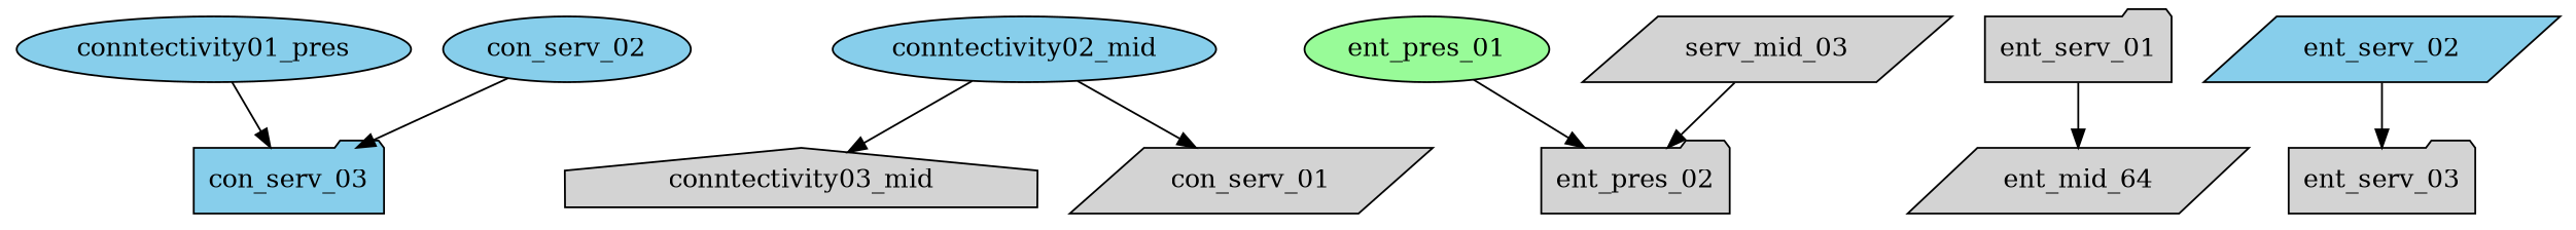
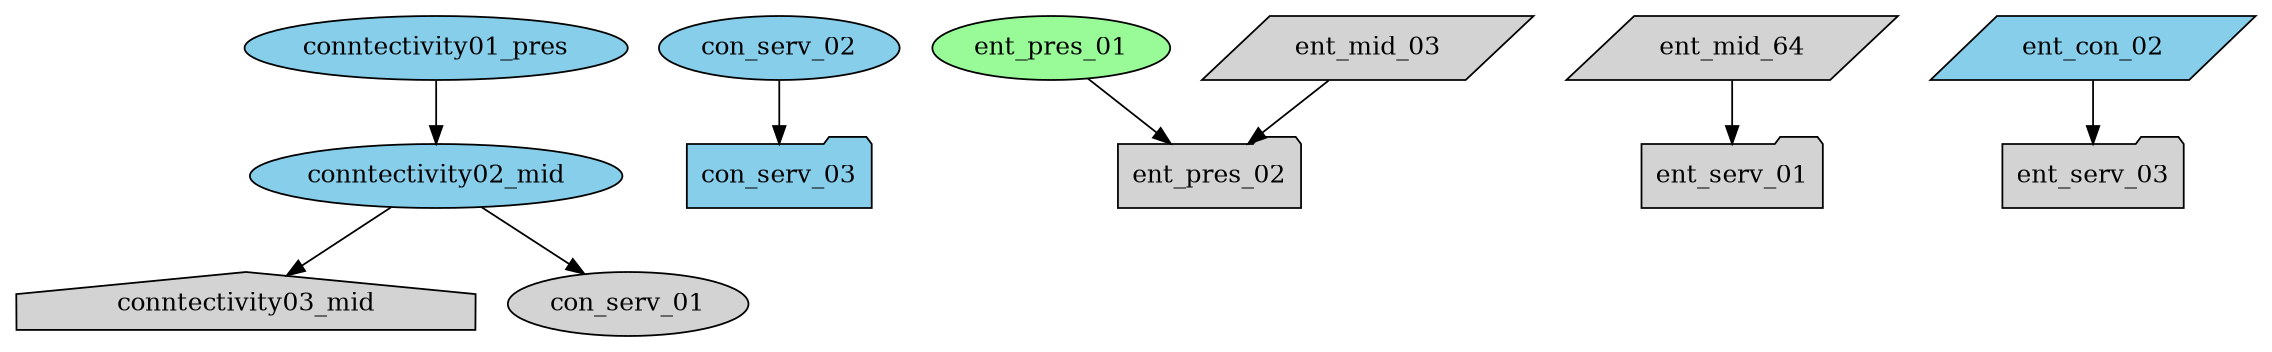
  digraph {
    node [fillcolor=lightgrey shape=ellipse style=filled]
    conntectivity01_pres [fillcolor=skyblue]
    conntectivity02_mid [fillcolor=skyblue]
    conntectivity03_mid [shape=house]
-   con_serv_01 [shape=parallelogram]
+   con_serv_01
    con_serv_02 [fillcolor=skyblue]
    con_serv_03 [fillcolor=skyblue shape=folder]
    ent_pres_01 [fillcolor=palegreen]
    n8 [label=ent_pres_02 shape=folder]
-   ent_mid_03 [shape=parallelogram label=serv_mid_03]
+   ent_mid_03 [shape=parallelogram]
    n10 [label=ent_mid_64 shape=parallelogram]
    ent_serv_01 [shape=folder]
-   ent_serv_02 [fillcolor=skyblue shape=parallelogram]
+   ent_serv_02 [fillcolor=skyblue shape=parallelogram label=ent_con_02]
    ent_serv_03 [shape=folder]
-   conntectivity01_pres -> con_serv_03
+   conntectivity01_pres -> conntectivity02_mid
    conntectivity02_mid -> conntectivity03_mid
    conntectivity02_mid -> con_serv_01
    con_serv_02 -> con_serv_03
    ent_pres_01 -> n8
    ent_mid_03 -> n8
-   ent_serv_01 -> n10
+   n10 -> ent_serv_01
    ent_serv_02 -> ent_serv_03
  }
